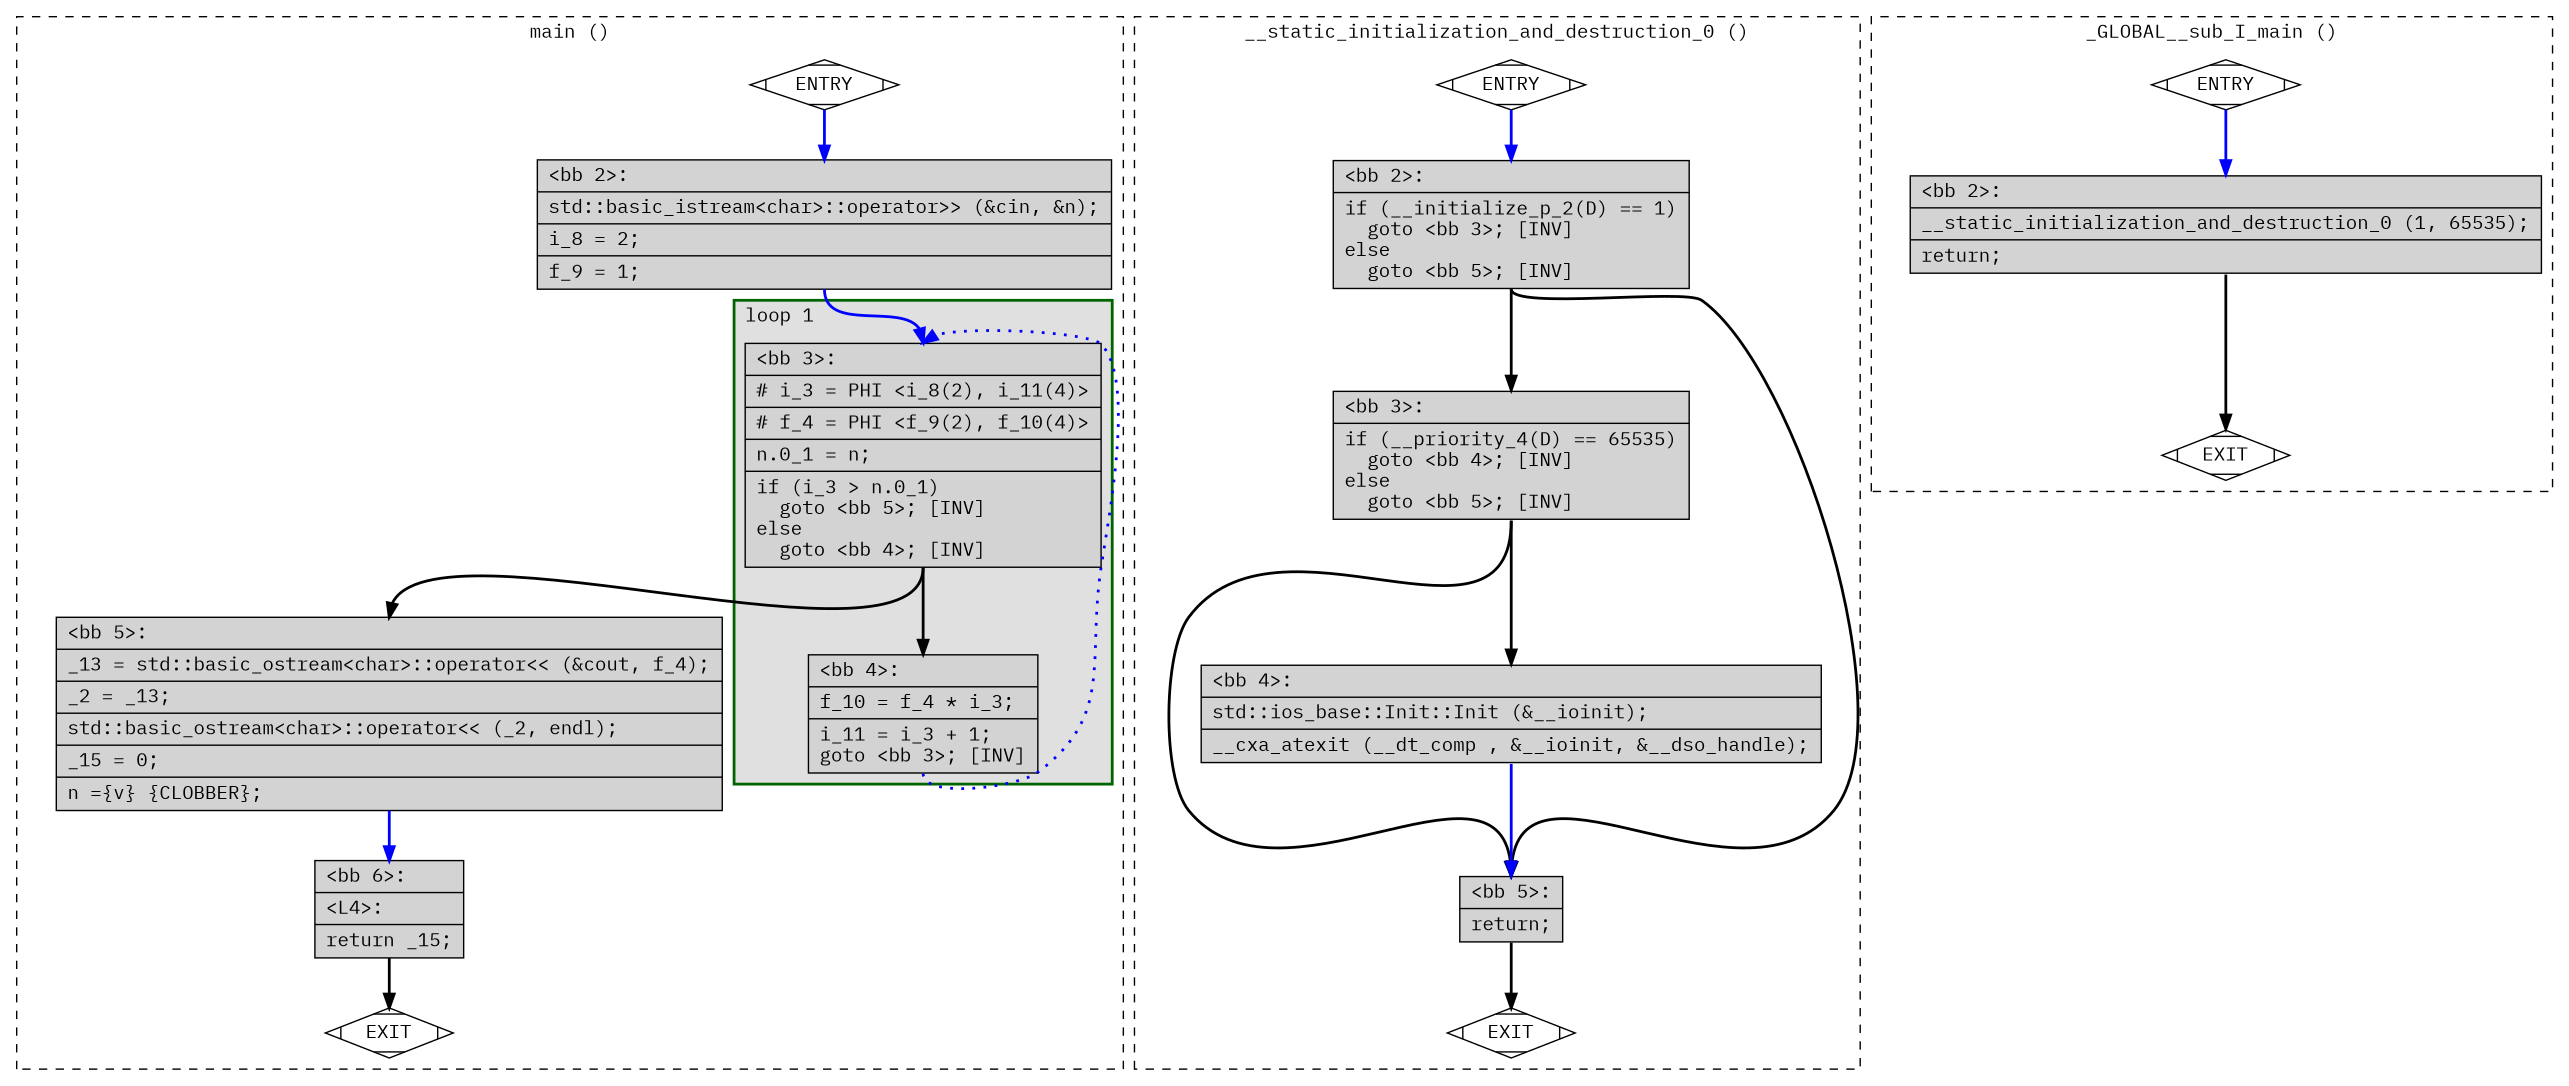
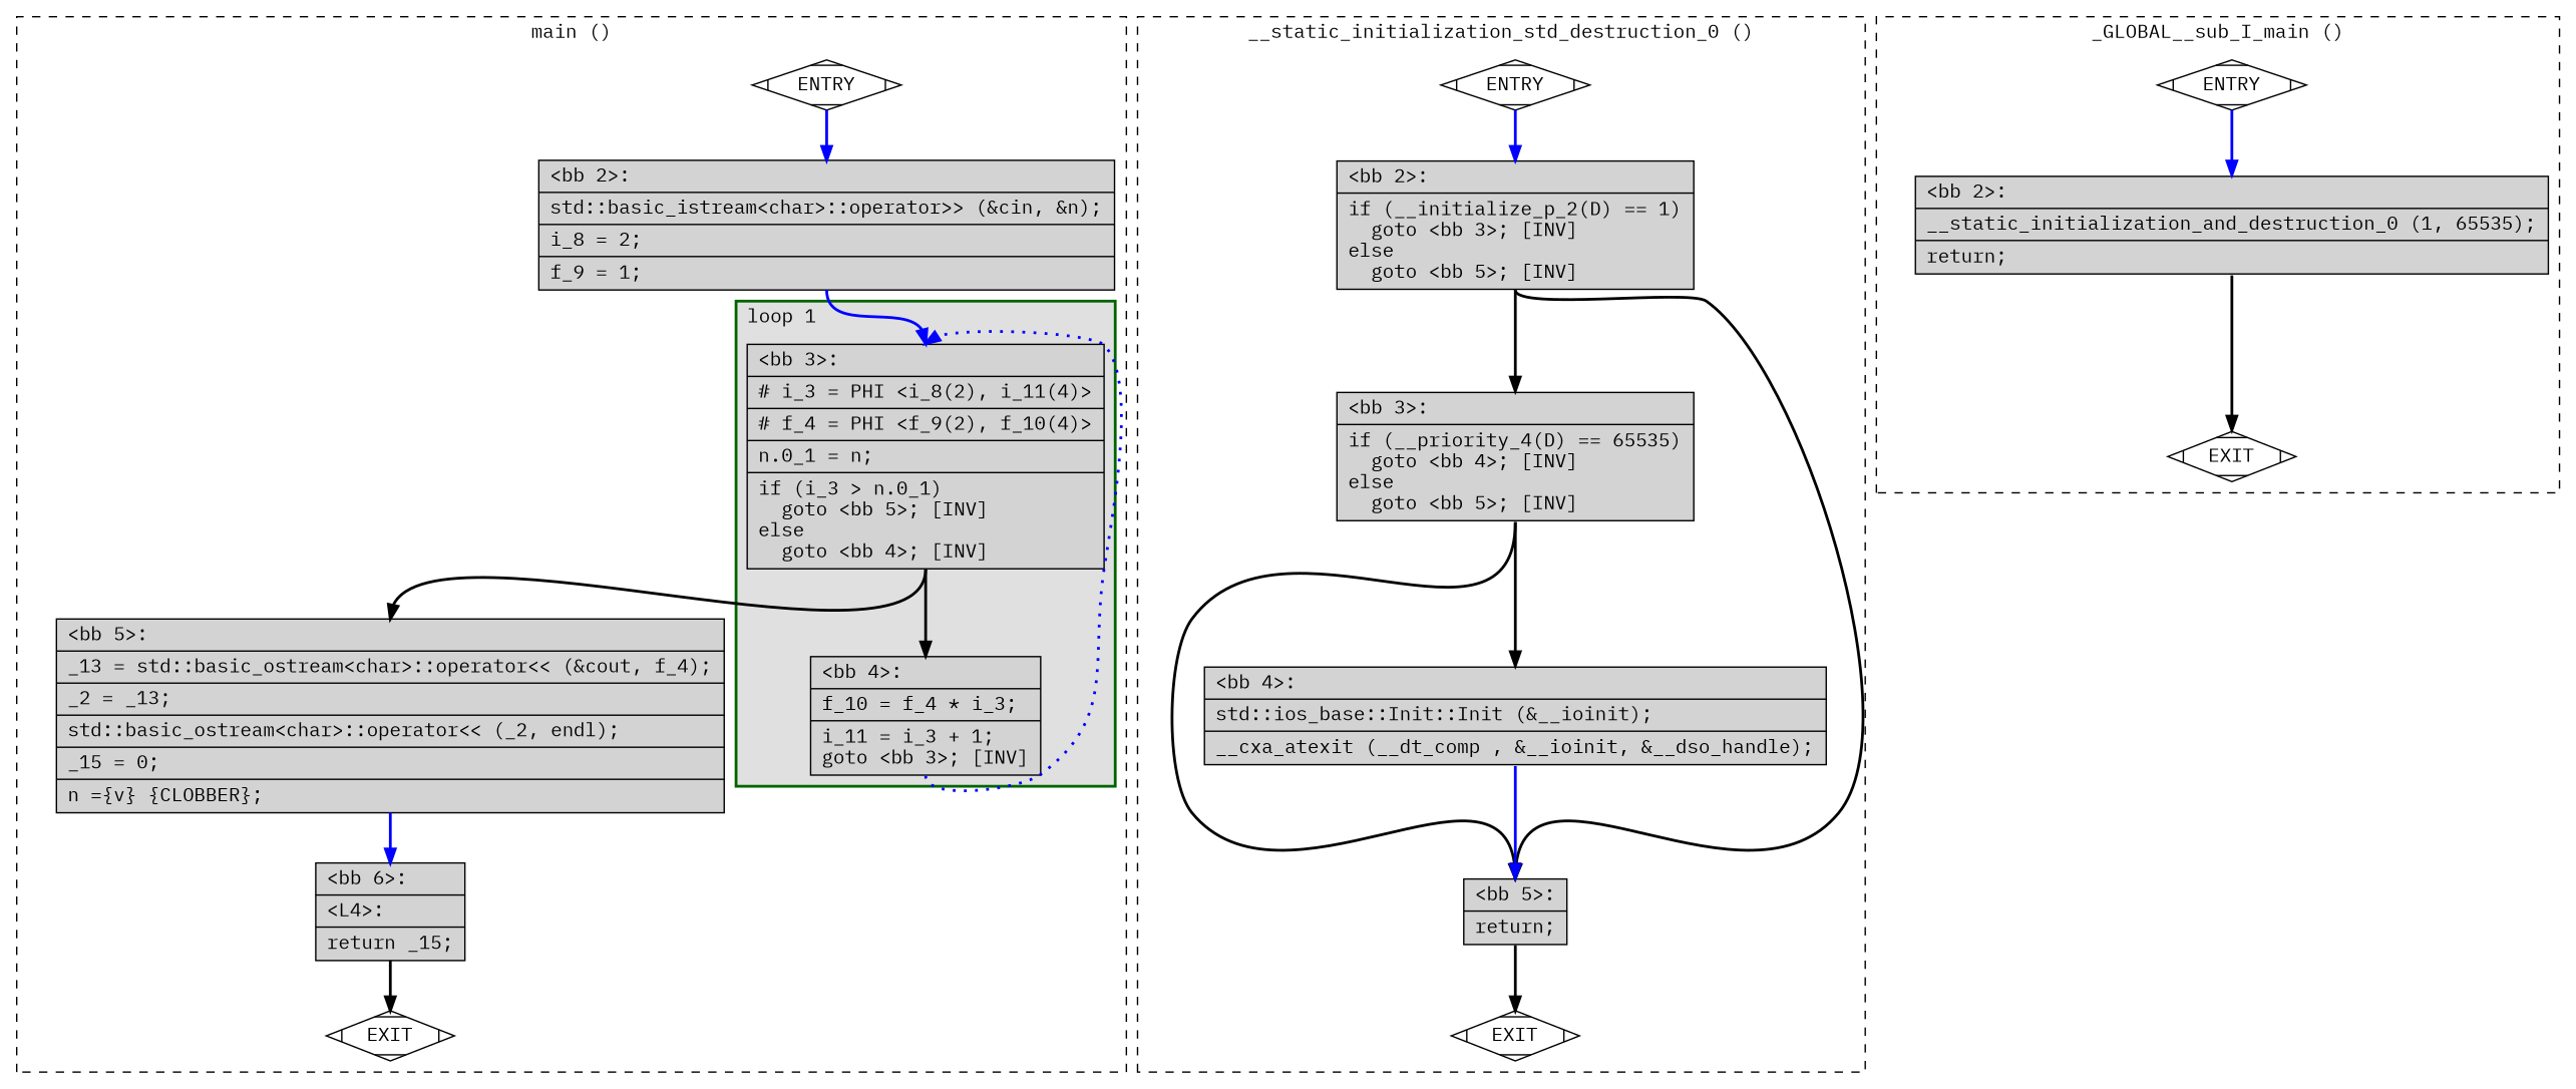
  digraph {
    fontname="IBM Plex Mono"
    node [fillcolor=lightgrey shape=record style=filled fontname="IBM Plex Mono"]
    edge [color=black constraint=true headport=n style="solid,bold" tailport=s weight=10 fontname="IBM Plex Mono"]
    n1 [label="{\<bb\ 3\>:\l|#\ i_3\ =\ PHI\ \<i_8(2),\ i_11(4)\>\l|#\ f_4\ =\ PHI\ \<f_9(2),\ f_10(4)\>\l|n.0_1\ =\ n;\l|if\ (i_3\ \>\ n.0_1)\l\ \ goto\ \<bb\ 5\>;\ [INV]\lelse\l\ \ goto\ \<bb\ 4\>;\ [INV]\l}"]
    n2 [label="{\<bb\ 4\>:\l|f_10\ =\ f_4\ *\ i_3;\l|i_11\ =\ i_3\ +\ 1;\lgoto\ \<bb\ 3\>;\ [INV]\l}"]
    n3 [label="{\<bb\ 5\>:\l|_13\ =\ std::basic_ostream\<char\>::operator\<\<\ (&cout,\ f_4);\l|_2\ =\ _13;\l|std::basic_ostream\<char\>::operator\<\<\ (_2,\ endl);\l|_15\ =\ 0;\l|n\ =\{v\}\ \{CLOBBER\};\l}"]
    n4 [fillcolor=white label=ENTRY shape=Mdiamond]
    n5 [fillcolor=white label=EXIT shape=Mdiamond]
    n6 [label="{\<bb\ 2\>:\l|std::basic_istream\<char\>::operator\>\>\ (&cin,\ &n);\l|i_8\ =\ 2;\l|f_9\ =\ 1;\l}"]
    n7 [label="{\<bb\ 6\>:\l|\<L4\>:\l|return\ _15;\l}"]
    n8 [fillcolor=white label=ENTRY shape=Mdiamond]
    n9 [fillcolor=white label=EXIT shape=Mdiamond]
    n10 [label="{\<bb\ 2\>:\l|if\ (__initialize_p_2(D)\ ==\ 1)\l\ \ goto\ \<bb\ 3\>;\ [INV]\lelse\l\ \ goto\ \<bb\ 5\>;\ [INV]\l}"]
    n11 [label="{\<bb\ 3\>:\l|if\ (__priority_4(D)\ ==\ 65535)\l\ \ goto\ \<bb\ 4\>;\ [INV]\lelse\l\ \ goto\ \<bb\ 5\>;\ [INV]\l}"]
    n12 [label="{\<bb\ 5\>:\l|return;\l}"]
    n13 [label="{\<bb\ 4\>:\l|std::ios_base::Init::Init\ (&__ioinit);\l|__cxa_atexit\ (__dt_comp\ ,\ &__ioinit,\ &__dso_handle);\l}"]
    n14 [fillcolor=white label=ENTRY shape=Mdiamond]
    n15 [fillcolor=white label=EXIT shape=Mdiamond]
    n16 [label="{\<bb\ 2\>:\l|__static_initialization_and_destruction_0\ (1,\ 65535);\l|return;\l}"]
    subgraph cluster_1 {
      color=black
      label="main ()"
      style=dashed
      n3
      n4
      n5
      n6
      n7
      subgraph cluster_2 {
        color=darkgreen
        fillcolor=grey88
        label="loop 1"
        labeljust=l
        penwidth=2
        style=filled
        n1
        n2
      }
    }
    subgraph cluster_3 {
      color=black
-     label="__static_initialization_and_destruction_0 ()"
+     label="__static_initialization_std_destruction_0 ()"
      style=dashed
      n8
      n9
      n10
      n11
      n12
      n13
    }
    subgraph cluster_4 {
      color=black
      label="_GLOBAL__sub_I_main ()"
      style=dashed
      n14
      n15
      n16
    }
    n1 -> n2
    n1 -> n3
    n2 -> n1 [color=blue constraint=false style="dotted,bold"]
    n3 -> n7 [color=blue weight=100]
    n4 -> n5 [style=invis color="" weight=""]
    n4 -> n6 [color=blue weight=100]
    n6 -> n1 [color=blue weight=100]
    n7 -> n5
    n8 -> n9 [style=invis color="" weight=""]
    n8 -> n10 [color=blue weight=100]
    n10 -> n11
    n10 -> n12
    n11 -> n12
    n11 -> n13
    n12 -> n9
    n13 -> n12 [color=blue weight=100]
    n14 -> n15 [style=invis color="" weight=""]
    n14 -> n16 [color=blue weight=100]
    n16 -> n15
  }
